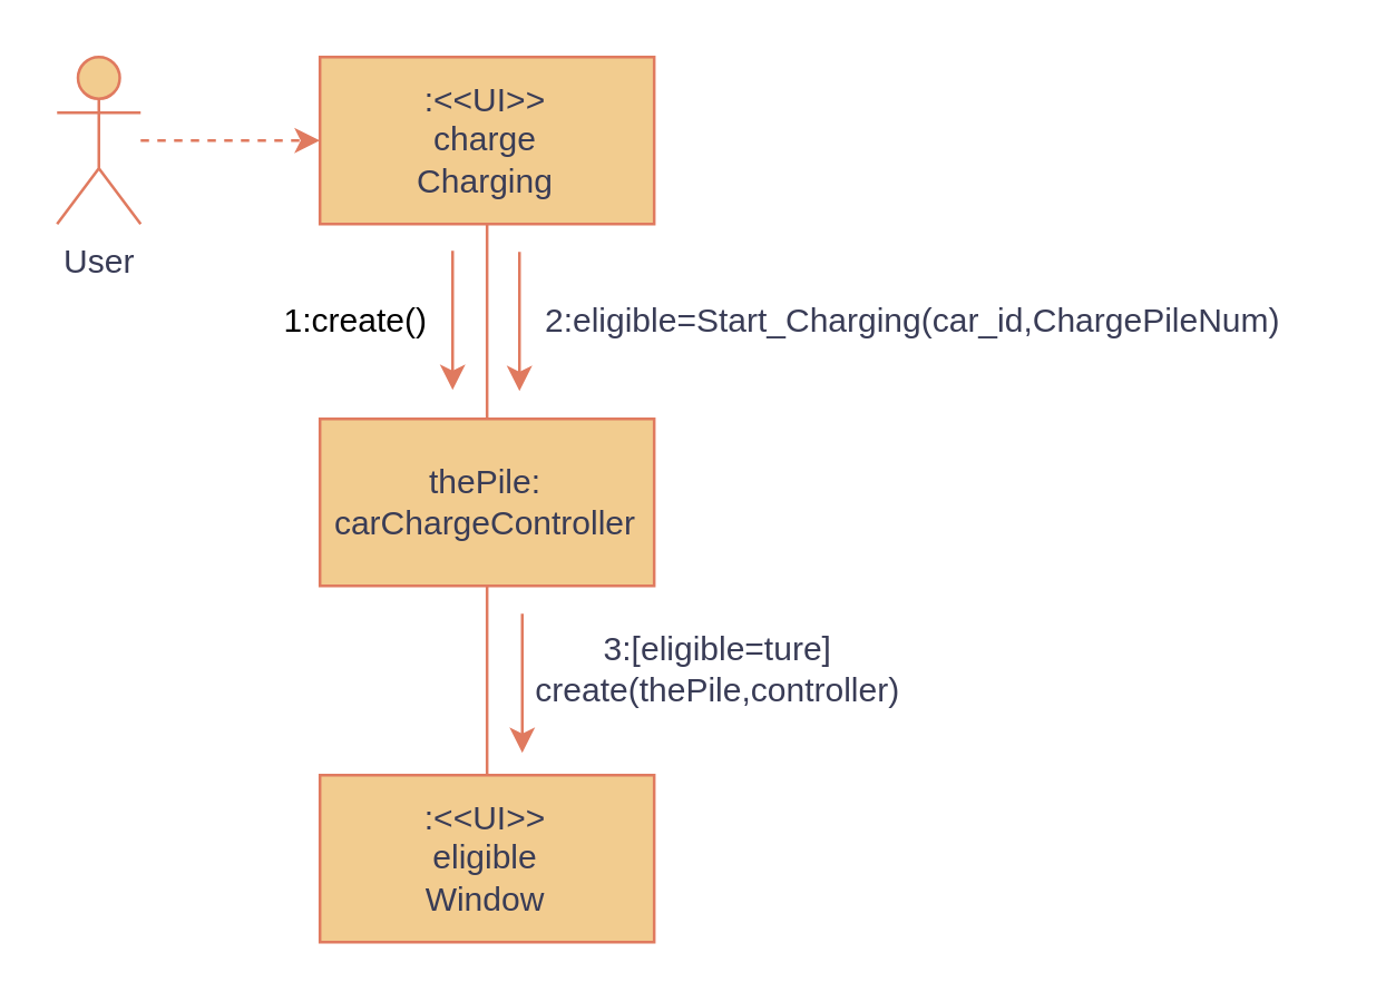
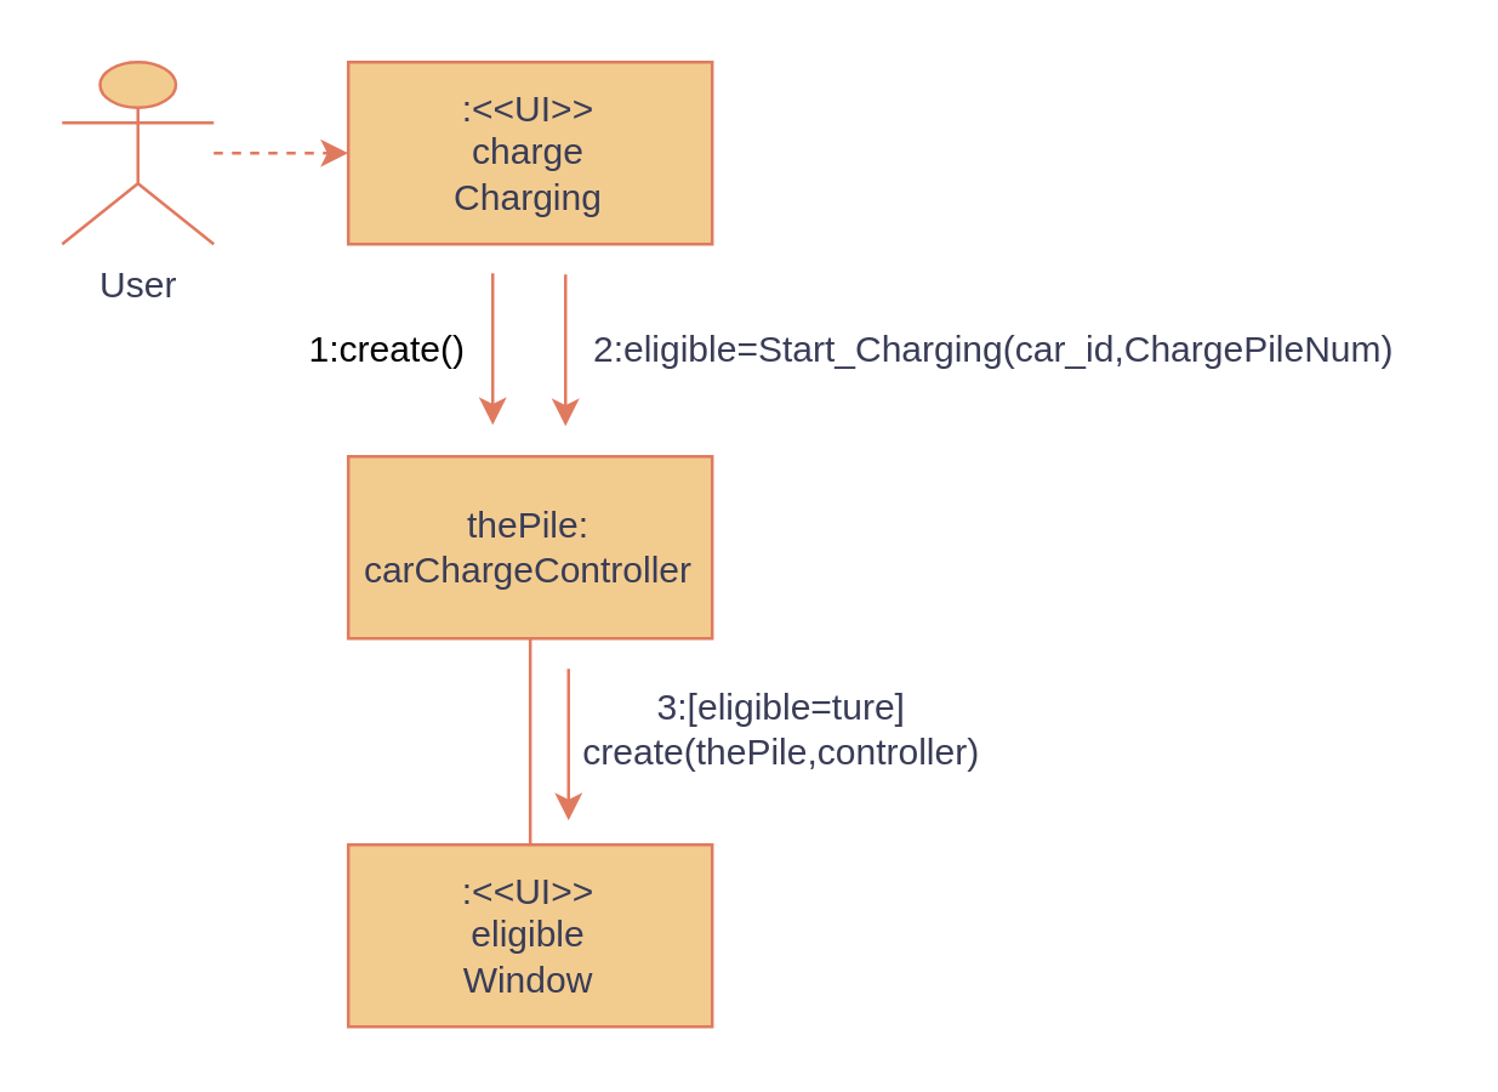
  <mxCell id="0" />
  <mxCell id="1" parent="0" />
- <mxCell id="2" value="User" style="shape=umlActor;verticalLabelPosition=bottom;verticalAlign=top;html=1;rounded=0;labelBackgroundColor=none;fillColor=#F2CC8F;strokeColor=#E07A5F;fontColor=#393C56;" parent="1" vertex="1"><mxGeometry x="20" y="20" width="30" height="60" as="geometry" /></mxCell>
+ <mxCell id="2" value="User" style="shape=umlActor;verticalLabelPosition=bottom;verticalAlign=top;html=1;rounded=0;labelBackgroundColor=none;fillColor=#F2CC8F;strokeColor=#E07A5F;fontColor=#393C56;" parent="1" vertex="1"><mxGeometry x="20" y="20" width="50" height="60" as="geometry" /></mxCell>
  <mxCell id="3" value="thePile:&lt;br&gt;carChargeController" style="rounded=0;whiteSpace=wrap;html=1;labelBackgroundColor=none;fillColor=#F2CC8F;strokeColor=#E07A5F;fontColor=#393C56;" parent="1" vertex="1"><mxGeometry x="114.37" y="150" width="120" height="60" as="geometry" /></mxCell>
  <mxCell id="4" value="" style="endArrow=classic;dashed=1;html=1;rounded=0;entryX=0;entryY=0.5;entryDx=0;entryDy=0;startArrow=none;startFill=0;endFill=1;labelBackgroundColor=none;strokeColor=#E07A5F;fontColor=default;" parent="1" source="2" target="6" edge="1"><mxGeometry width="50" height="50" relative="1" as="geometry"><mxPoint x="-10" y="78" as="sourcePoint" /><mxPoint x="100" y="60" as="targetPoint" /></mxGeometry></mxCell>
- <mxCell id="5" value="" style="edgeStyle=orthogonalEdgeStyle;rounded=0;orthogonalLoop=1;jettySize=auto;html=1;endArrow=none;startFill=0;labelBackgroundColor=none;strokeColor=#E07A5F;fontColor=default;" parent="1" source="6" target="3" edge="1"><mxGeometry relative="1" as="geometry" /></mxCell>
  <mxCell id="6" value=":&amp;lt;&amp;lt;UI&amp;gt;&amp;gt;&lt;div&gt;charge&lt;/div&gt;&lt;div&gt;Charging&lt;/div&gt;" style="rounded=0;whiteSpace=wrap;html=1;labelBackgroundColor=none;fillColor=#F2CC8F;strokeColor=#E07A5F;fontColor=#393C56;" parent="1" vertex="1"><mxGeometry x="114.37" y="20" width="120" height="60" as="geometry" /></mxCell>
  <mxCell id="7" value="" style="endArrow=classic;html=1;rounded=0;strokeColor=#E07A5F;fontColor=#393C56;fillColor=#F2CC8F;" parent="1" edge="1"><mxGeometry width="50" height="50" relative="1" as="geometry"><mxPoint x="186" y="90" as="sourcePoint" /><mxPoint x="186" y="140" as="targetPoint" /></mxGeometry></mxCell>
  <mxCell id="8" value="2:eligible=Start_Charging(car_id,ChargePileNum)" style="text;html=1;align=center;verticalAlign=middle;resizable=0;points=[];autosize=1;strokeColor=none;fillColor=none;fontColor=#393C56;" parent="1" vertex="1"><mxGeometry x="182" y="99.6" width="290" height="30" as="geometry" /></mxCell>
  <mxCell id="9" value=":&amp;lt;&amp;lt;UI&amp;gt;&amp;gt;&lt;div&gt;eligible&lt;/div&gt;&lt;div&gt;Window&lt;/div&gt;" style="rounded=0;whiteSpace=wrap;html=1;labelBackgroundColor=none;fillColor=#F2CC8F;strokeColor=#E07A5F;fontColor=#393C56;" parent="1" vertex="1"><mxGeometry x="114.37" y="278" width="120" height="60" as="geometry" /></mxCell>
  <mxCell id="10" value="3:[eligible=ture]&lt;div&gt;create(thePile,controller)&lt;/div&gt;" style="text;html=1;align=center;verticalAlign=middle;resizable=0;points=[];autosize=1;strokeColor=none;fillColor=none;fontColor=#393C56;" parent="1" vertex="1"><mxGeometry x="182" y="220" width="150" height="40" as="geometry" /></mxCell>
  <mxCell id="11" value="" style="endArrow=none;html=1;rounded=0;strokeColor=#E07A5F;fontColor=#393C56;fillColor=#F2CC8F;entryX=0.5;entryY=0;entryDx=0;entryDy=0;" parent="1" source="3" target="9" edge="1"><mxGeometry width="50" height="50" relative="1" as="geometry"><mxPoint x="174.37" y="260" as="sourcePoint" /><mxPoint x="174.37" y="280.711" as="targetPoint" /></mxGeometry></mxCell>
  <mxCell id="12" value="" style="endArrow=classic;html=1;rounded=0;strokeColor=#E07A5F;fontColor=#393C56;fillColor=#F2CC8F;" parent="1" edge="1"><mxGeometry width="50" height="50" relative="1" as="geometry"><mxPoint x="162" y="89.6" as="sourcePoint" /><mxPoint x="162" y="139.6" as="targetPoint" /></mxGeometry></mxCell>
  <mxCell id="13" value="1:create()" style="text;html=1;align=center;verticalAlign=middle;resizable=0;points=[];autosize=1;strokeColor=none;fillColor=none;" parent="1" vertex="1"><mxGeometry x="92" y="99.6" width="70" height="30" as="geometry" /></mxCell>
  <mxCell id="14" value="" style="endArrow=classic;html=1;rounded=0;strokeColor=#E07A5F;fontColor=#393C56;fillColor=#F2CC8F;" edge="1" parent="1"><mxGeometry width="50" height="50" relative="1" as="geometry"><mxPoint x="187" y="220" as="sourcePoint" /><mxPoint x="187" y="270" as="targetPoint" /></mxGeometry></mxCell>
